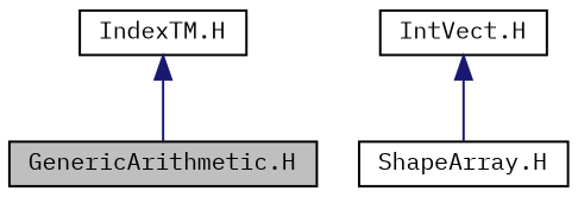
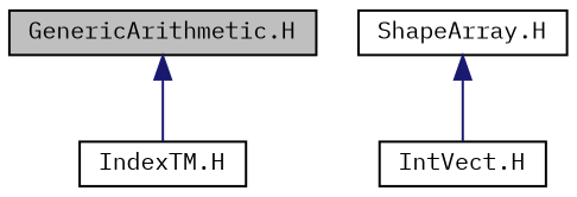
  digraph {
    fontname="IBM Plex Mono"
    node [color=black fillcolor=white fontname="IBM Plex Mono" fontsize=10 shape=record style=filled]
    edge [color=midnightblue dir=back fontname="IBM Plex Mono" fontsize=10 labelfontname=Helvetica labelfontsize=10 style=solid]
    n1 [fillcolor=grey75 fontcolor=black height=0.2 label="GenericArithmetic.H" width=0.4]
    n2 [height=0.2 label="IndexTM.H" width=0.4]
    n3 [height=0.2 label="IntVect.H" width=0.4]
    n4 [height=0.2 label="ShapeArray.H" width=0.4]
-   n2 -> n1
-   n3 -> n4
+   n1 -> n2
+   n4 -> n3
  }
